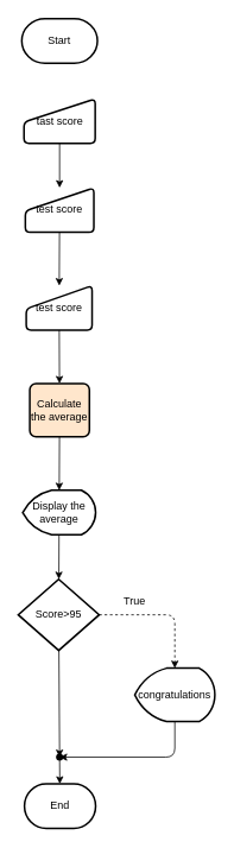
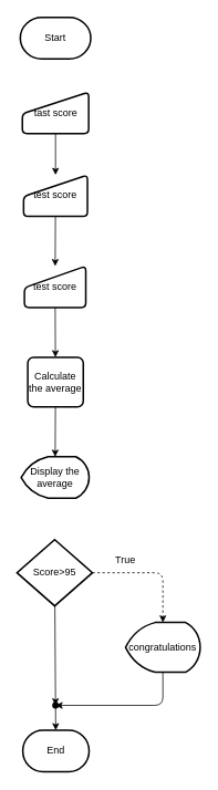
  <mxCell id="0" />
  <mxCell id="1" parent="0" />
  <mxCell id="2" value="Start" style="strokeWidth=2;html=1;shape=mxgraph.flowchart.terminator;whiteSpace=wrap;" vertex="1" parent="1"><mxGeometry x="24" y="20" width="85" height="50" as="geometry" /></mxCell>
  <mxCell id="3" value="" style="edgeStyle=none;html=1;" edge="1" parent="1" source="4" target="6"><mxGeometry relative="1" as="geometry" /></mxCell>
  <mxCell id="4" value="tast score" style="html=1;strokeWidth=2;shape=manualInput;whiteSpace=wrap;rounded=1;size=26;arcSize=11;" vertex="1" parent="1"><mxGeometry x="26.5" y="110" width="80" height="50" as="geometry" /></mxCell>
  <mxCell id="5" value="" style="edgeStyle=none;html=1;" edge="1" parent="1" source="6" target="8"><mxGeometry relative="1" as="geometry" /></mxCell>
  <mxCell id="6" value="test score" style="html=1;strokeWidth=2;shape=manualInput;whiteSpace=wrap;rounded=1;size=26;arcSize=11;" vertex="1" parent="1"><mxGeometry x="28" y="210" width="77" height="50" as="geometry" /></mxCell>
  <mxCell id="7" value="" style="edgeStyle=none;html=1;" edge="1" parent="1" source="8" target="10"><mxGeometry relative="1" as="geometry" /></mxCell>
  <mxCell id="8" value="test score" style="html=1;strokeWidth=2;shape=manualInput;whiteSpace=wrap;rounded=1;size=26;arcSize=11;" vertex="1" parent="1"><mxGeometry x="29" y="320" width="74" height="50" as="geometry" /></mxCell>
  <mxCell id="9" value="" style="edgeStyle=none;html=1;" edge="1" parent="1" source="10" target="12"><mxGeometry relative="1" as="geometry" /></mxCell>
- <mxCell id="10" value="Calculate the average" style="rounded=1;whiteSpace=wrap;html=1;absoluteArcSize=1;arcSize=14;strokeWidth=2;fillColor=#ffe6cc;" vertex="1" parent="1"><mxGeometry x="33" y="430" width="67" height="60" as="geometry" /></mxCell>
- <mxCell id="11" value="" style="edgeStyle=none;html=1;" edge="1" parent="1" source="12" target="15"><mxGeometry relative="1" as="geometry" /></mxCell>
+ <mxCell id="10" value="Calculate the average" style="rounded=1;whiteSpace=wrap;html=1;absoluteArcSize=1;arcSize=14;strokeWidth=2;" vertex="1" parent="1"><mxGeometry x="33" y="430" width="67" height="60" as="geometry" /></mxCell>
  <mxCell id="12" value="Display the average" style="strokeWidth=2;html=1;shape=mxgraph.flowchart.display;whiteSpace=wrap;" vertex="1" parent="1"><mxGeometry x="25" y="550" width="82" height="50" as="geometry" /></mxCell>
  <mxCell id="13" value="" style="edgeStyle=none;html=1;" edge="1" parent="1" source="15" target="20"><mxGeometry relative="1" as="geometry" /></mxCell>
  <mxCell id="14" style="edgeStyle=none;html=1;entryX=0.5;entryY=0;entryDx=0;entryDy=0;entryPerimeter=0;dashed=1;" edge="1" parent="1" source="15" target="17"><mxGeometry relative="1" as="geometry"><Array as="points"><mxPoint x="196" y="690" /></Array></mxGeometry></mxCell>
  <mxCell id="15" value="Score&amp;gt;95" style="strokeWidth=2;html=1;shape=mxgraph.flowchart.decision;whiteSpace=wrap;" vertex="1" parent="1"><mxGeometry x="20" y="650" width="91" height="80" as="geometry" /></mxCell>
  <mxCell id="16" value="" style="edgeStyle=none;html=1;" edge="1" parent="1" source="17" target="20"><mxGeometry relative="1" as="geometry"><Array as="points"><mxPoint x="196" y="850" /></Array></mxGeometry></mxCell>
  <mxCell id="17" value="congratulations" style="strokeWidth=2;html=1;shape=mxgraph.flowchart.display;whiteSpace=wrap;" vertex="1" parent="1"><mxGeometry x="151" y="750" width="90" height="60" as="geometry" /></mxCell>
  <mxCell id="18" value="End" style="strokeWidth=2;html=1;shape=mxgraph.flowchart.terminator;whiteSpace=wrap;" vertex="1" parent="1"><mxGeometry x="27" y="880" width="80" height="50" as="geometry" /></mxCell>
  <mxCell id="19" value="" style="edgeStyle=none;html=1;" edge="1" parent="1" source="20" target="18"><mxGeometry relative="1" as="geometry" /></mxCell>
  <mxCell id="20" value="" style="shape=waypoint;sketch=0;size=6;pointerEvents=1;points=[];fillColor=default;resizable=0;rotatable=0;perimeter=centerPerimeter;snapToPoint=1;strokeWidth=2;" vertex="1" parent="1"><mxGeometry x="56.5" y="840" width="20" height="20" as="geometry" /></mxCell>
  <mxCell id="21" value="True" style="text;html=1;strokeColor=none;fillColor=none;align=center;verticalAlign=middle;whiteSpace=wrap;rounded=0;" vertex="1" parent="1"><mxGeometry x="121" y="660" width="60" height="30" as="geometry" /></mxCell>
